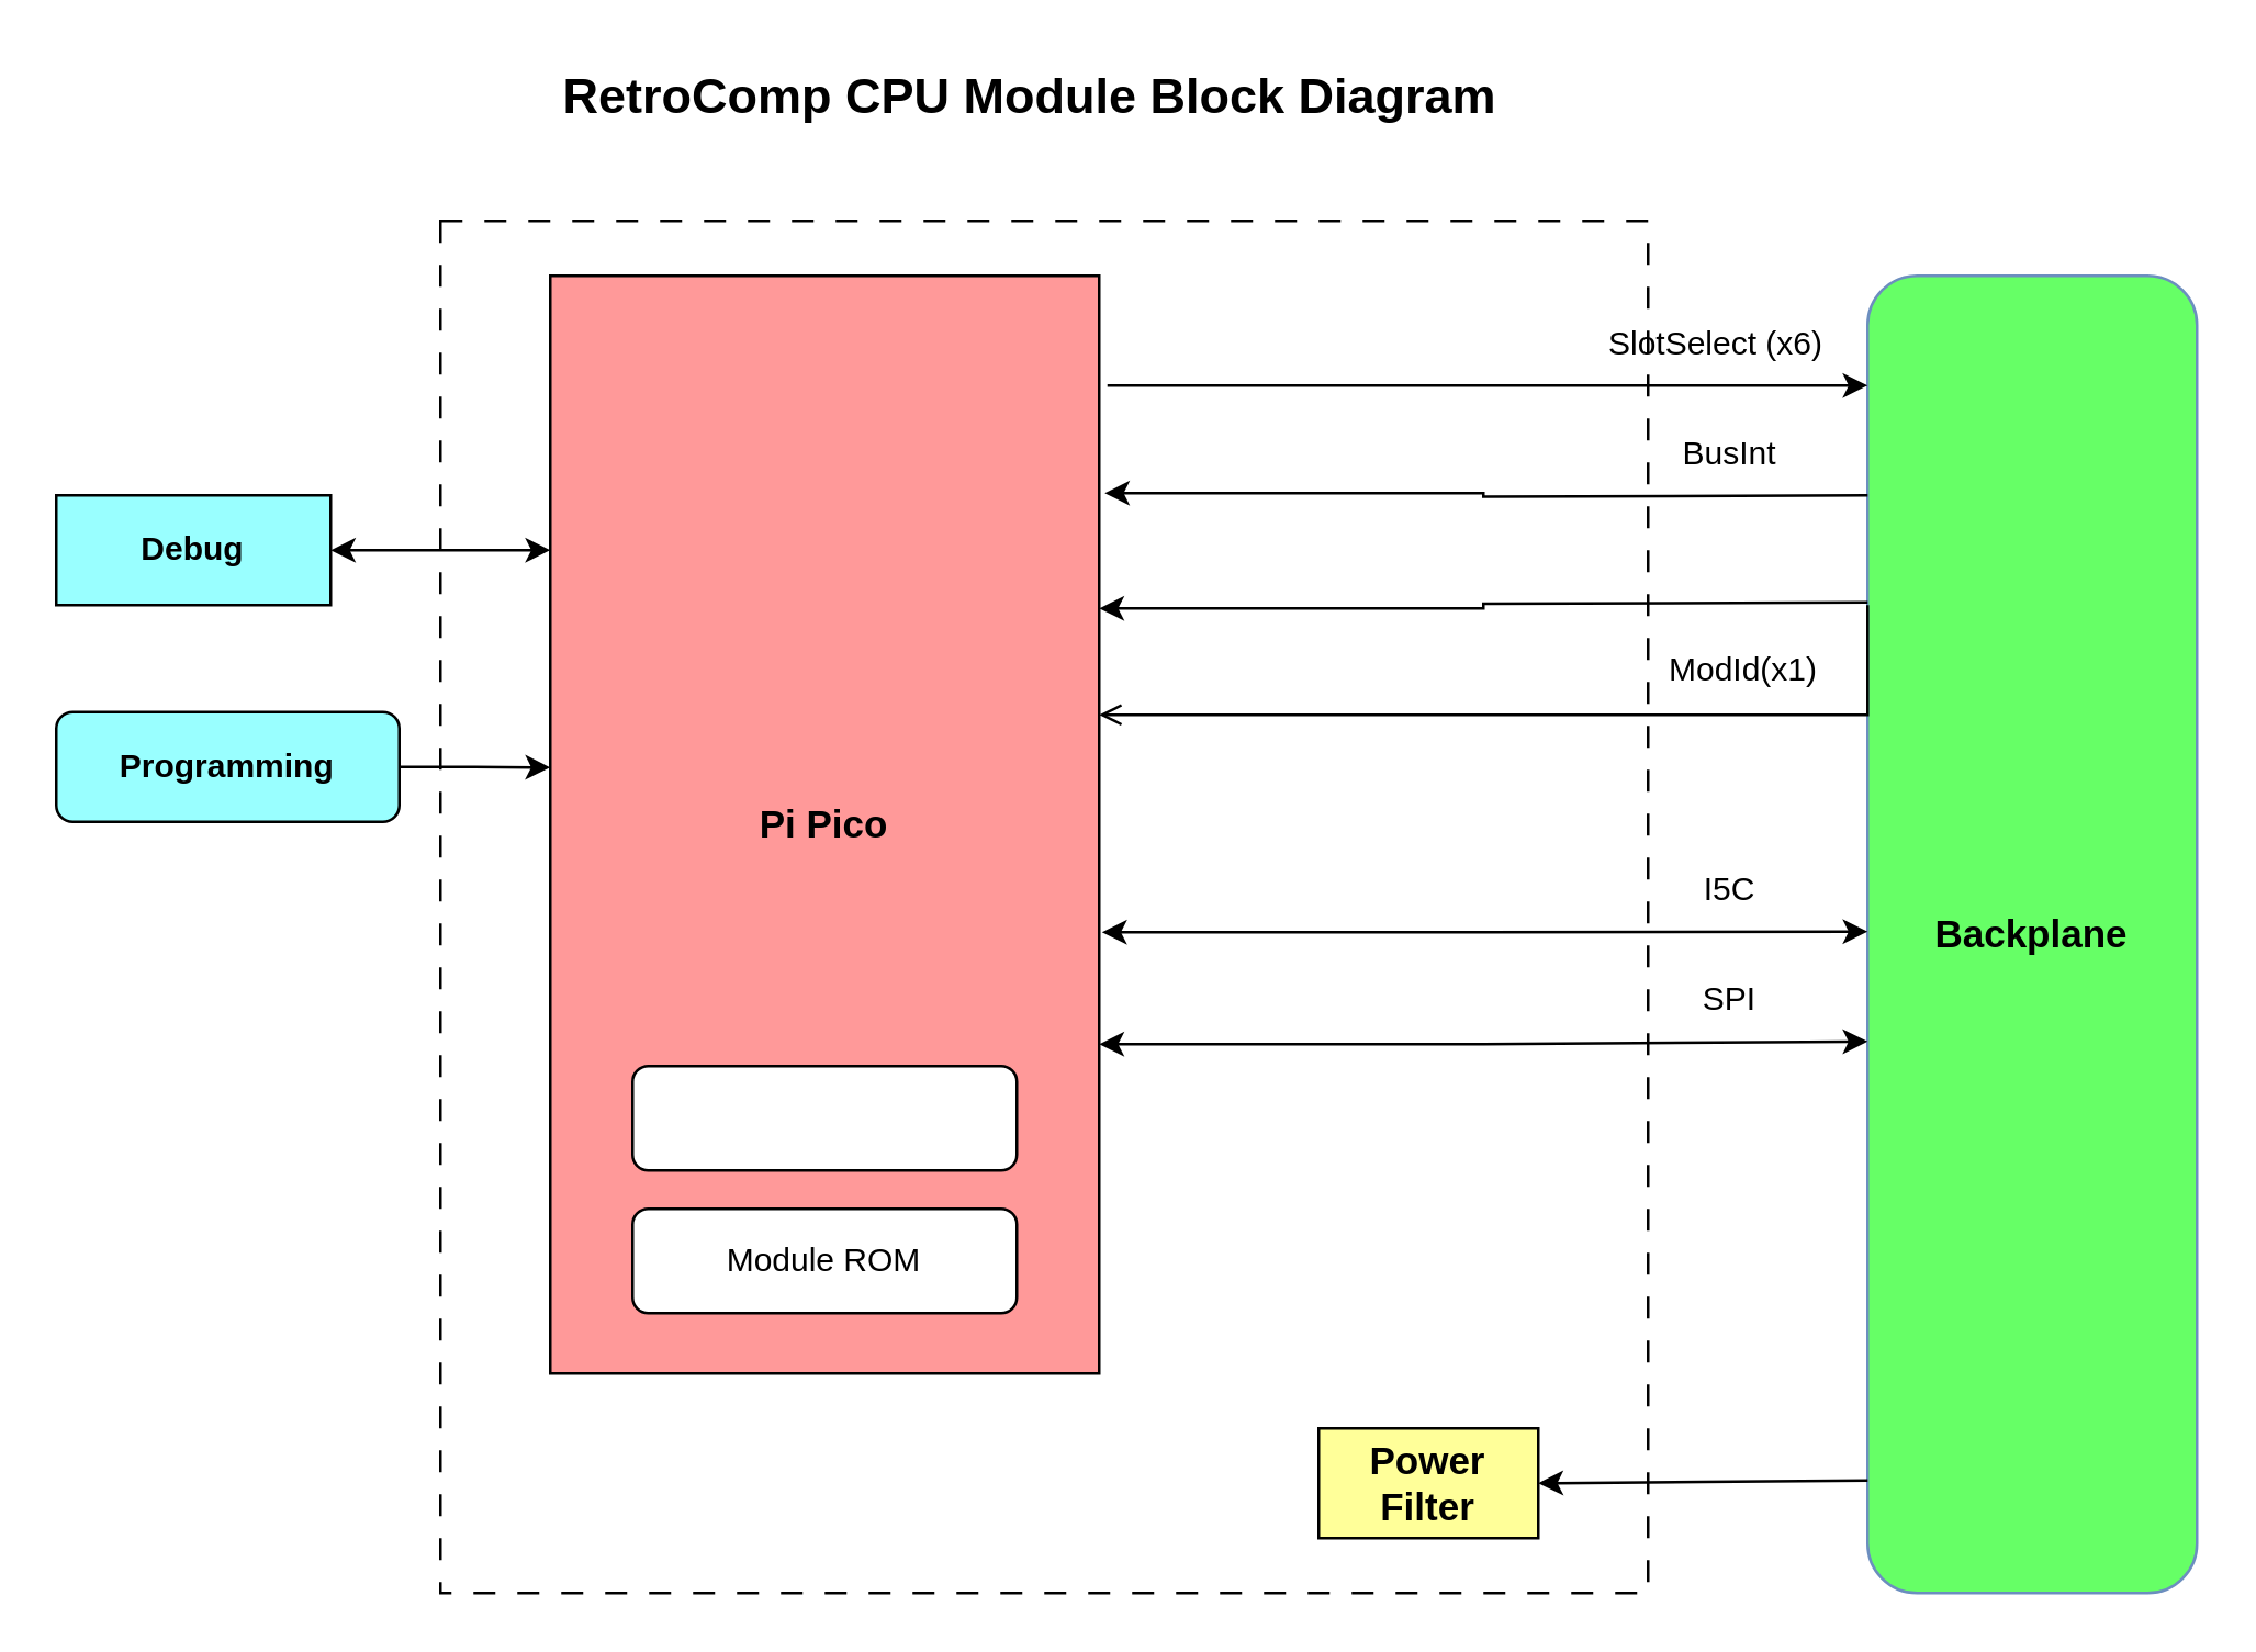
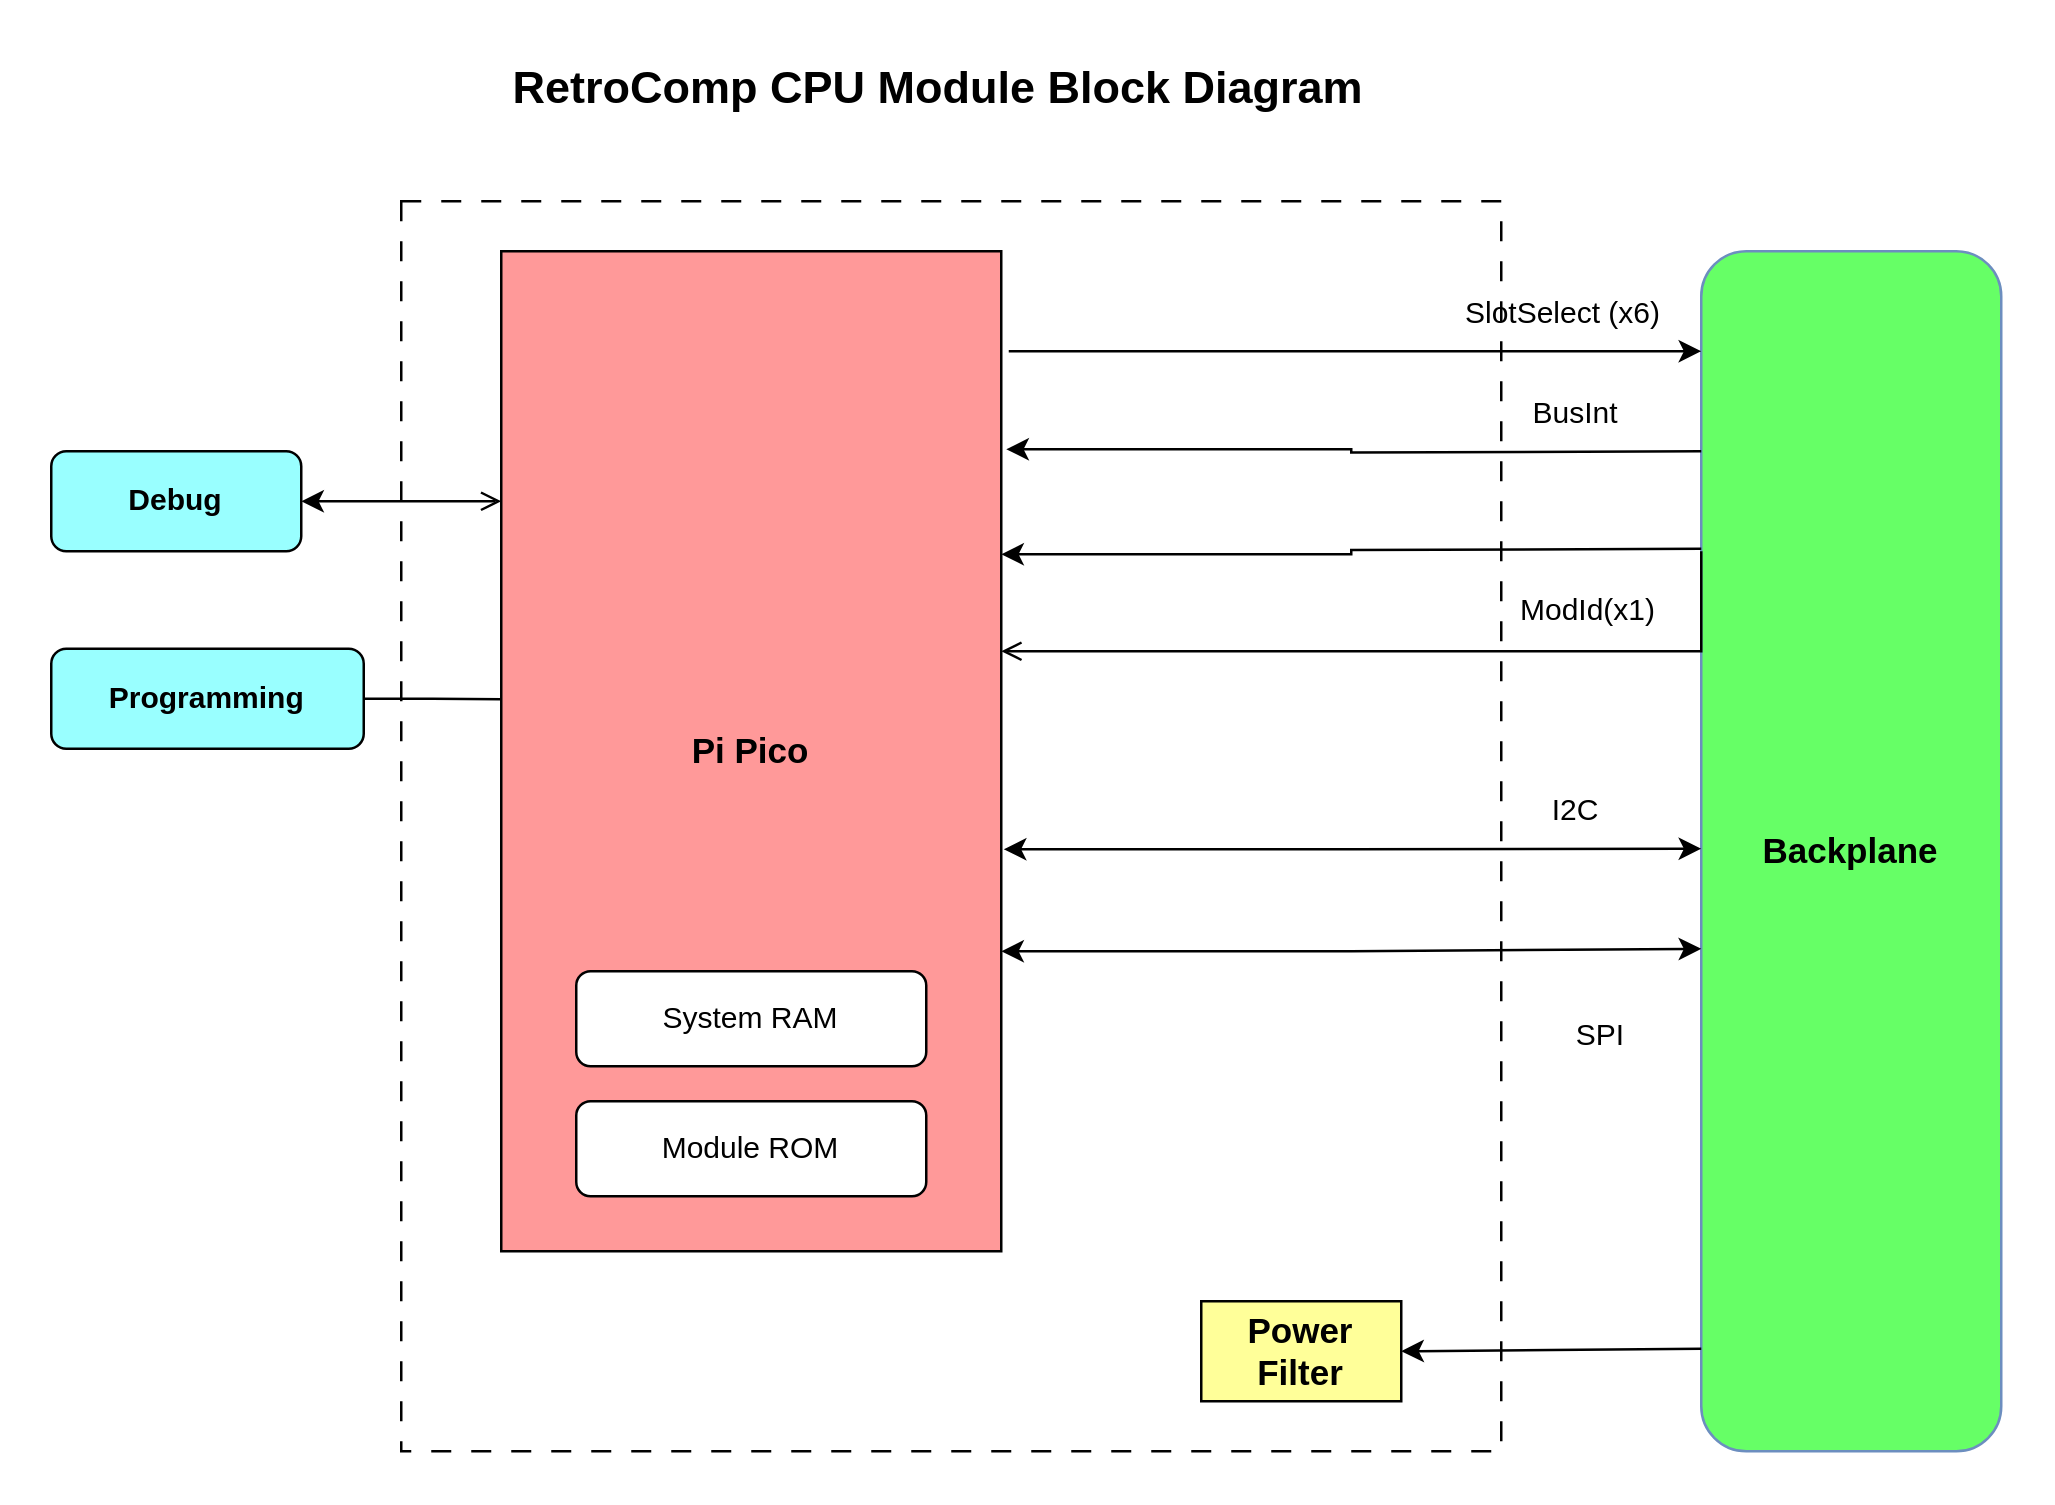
  <mxCell id="0" />
  <mxCell id="1" parent="0" />
  <mxCell id="2" value="" style="rounded=0;whiteSpace=wrap;html=1;dashed=1;dashPattern=8 8;" parent="1" vertex="1"><mxGeometry x="160" y="80" width="440" height="500" as="geometry" /></mxCell>
  <mxCell id="3" value="&lt;b&gt;&lt;font style=&quot;font-size: 14px;&quot;&gt;Backplane&lt;/font&gt;&lt;/b&gt;" style="rounded=1;whiteSpace=wrap;html=1;fillColor=#66FF66;strokeColor=#6c8ebf;" parent="1" vertex="1"><mxGeometry x="680" y="100" width="120" height="480" as="geometry" /></mxCell>
- <mxCell id="4" style="edgeStyle=orthogonalEdgeStyle;rounded=0;orthogonalLoop=1;jettySize=auto;html=1;exitX=1;exitY=0.5;exitDx=0;exitDy=0;entryX=0;entryY=0.25;entryDx=0;entryDy=0;startArrow=classic;startFill=1;" parent="1" source="5" target="6" edge="1"><mxGeometry relative="1" as="geometry" /></mxCell>
- <mxCell id="5" value="&lt;b&gt;Debug&lt;/b&gt;" style="whiteSpace=wrap;html=1;fillColor=#99FFFF;rounded=0;" parent="1" vertex="1"><mxGeometry x="20" y="180" width="100" height="40" as="geometry" /></mxCell>
+ <mxCell id="4" style="edgeStyle=orthogonalEdgeStyle;rounded=0;orthogonalLoop=1;jettySize=auto;html=1;exitX=1;exitY=0.5;exitDx=0;exitDy=0;entryX=0;entryY=0.25;entryDx=0;entryDy=0;startArrow=classic;startFill=1;endArrow=open;" parent="1" source="5" target="6" edge="1"><mxGeometry relative="1" as="geometry" /></mxCell>
+ <mxCell id="5" value="&lt;b&gt;Debug&lt;/b&gt;" style="rounded=1;whiteSpace=wrap;html=1;fillColor=#99FFFF;" parent="1" vertex="1"><mxGeometry x="20" y="180" width="100" height="40" as="geometry" /></mxCell>
  <mxCell id="6" value="&lt;b&gt;&lt;font style=&quot;font-size: 14px;&quot;&gt;Pi Pico&lt;/font&gt;&lt;/b&gt;" style="rounded=0;whiteSpace=wrap;html=1;fillColor=#FF9999;" parent="1" vertex="1"><mxGeometry x="200" y="100" width="200" height="400" as="geometry" /></mxCell>
  <mxCell id="7" value="&lt;span style=&quot;font-size: 14px;&quot;&gt;&lt;b&gt;Power&lt;/b&gt;&lt;/span&gt;&lt;div&gt;&lt;span style=&quot;font-size: 14px;&quot;&gt;&lt;b&gt;Filter&lt;/b&gt;&lt;/span&gt;&lt;/div&gt;" style="rounded=0;whiteSpace=wrap;html=1;fillColor=#FFFF99;" parent="1" vertex="1"><mxGeometry x="480" y="520" width="80" height="40" as="geometry" /></mxCell>
  <mxCell id="8" value="&lt;b&gt;&lt;font style=&quot;font-size: 18px;&quot;&gt;RetroComp CPU Module Block Diagram&lt;/font&gt;&lt;/b&gt;" style="text;html=1;align=center;verticalAlign=middle;whiteSpace=wrap;rounded=0;" parent="1" vertex="1"><mxGeometry x="200" y="20" width="350" height="30" as="geometry" /></mxCell>
  <mxCell id="9" style="edgeStyle=orthogonalEdgeStyle;rounded=0;orthogonalLoop=1;jettySize=auto;html=1;exitX=1;exitY=0.7;exitDx=0;exitDy=0;entryX=0;entryY=0.75;entryDx=0;entryDy=0;startArrow=classic;startFill=1;exitPerimeter=0;" parent="1" edge="1" source="6"><mxGeometry relative="1" as="geometry"><mxPoint x="600" y="379" as="sourcePoint" /><mxPoint x="680" y="379" as="targetPoint" /></mxGeometry></mxCell>
- <mxCell id="10" value="SPI" style="text;html=1;align=center;verticalAlign=middle;whiteSpace=wrap;rounded=0;" parent="1" vertex="1"><mxGeometry x="600" y="349" width="60" height="30" as="geometry" /></mxCell>
+ <mxCell id="10" value="SPI" style="text;html=1;align=center;verticalAlign=middle;whiteSpace=wrap;rounded=0;" parent="1" vertex="1"><mxGeometry x="610" y="399" width="60" height="30" as="geometry" /></mxCell>
  <mxCell id="11" style="edgeStyle=orthogonalEdgeStyle;rounded=0;orthogonalLoop=1;jettySize=auto;html=1;exitX=1.005;exitY=0.598;exitDx=0;exitDy=0;entryX=0;entryY=0.75;entryDx=0;entryDy=0;startArrow=classic;startFill=1;exitPerimeter=0;" parent="1" edge="1" source="6"><mxGeometry relative="1" as="geometry"><mxPoint x="600" y="339" as="sourcePoint" /><mxPoint x="680" y="339" as="targetPoint" /></mxGeometry></mxCell>
- <mxCell id="12" value="I5C" style="text;html=1;align=center;verticalAlign=middle;whiteSpace=wrap;rounded=0;" parent="1" vertex="1"><mxGeometry x="600" y="309" width="60" height="30" as="geometry" /></mxCell>
+ <mxCell id="12" value="I2C" style="text;html=1;align=center;verticalAlign=middle;whiteSpace=wrap;rounded=0;" parent="1" vertex="1"><mxGeometry x="600" y="309" width="60" height="30" as="geometry" /></mxCell>
  <mxCell id="13" style="edgeStyle=orthogonalEdgeStyle;rounded=0;orthogonalLoop=1;jettySize=auto;html=1;exitX=1.01;exitY=0.198;exitDx=0;exitDy=0;entryX=0;entryY=0.75;entryDx=0;entryDy=0;exitPerimeter=0;startArrow=classic;startFill=1;endArrow=none;endFill=0;" parent="1" source="6" edge="1"><mxGeometry relative="1" as="geometry"><mxPoint x="600" y="180" as="sourcePoint" /><mxPoint x="680" y="180" as="targetPoint" /></mxGeometry></mxCell>
  <mxCell id="14" value="BusInt" style="text;html=1;align=center;verticalAlign=middle;whiteSpace=wrap;rounded=0;" parent="1" vertex="1"><mxGeometry x="600" y="150" width="60" height="30" as="geometry" /></mxCell>
  <mxCell id="15" style="edgeStyle=orthogonalEdgeStyle;rounded=0;orthogonalLoop=1;jettySize=auto;html=1;exitX=1;exitY=0.75;exitDx=0;exitDy=0;entryX=1;entryY=0.303;entryDx=0;entryDy=0;entryPerimeter=0;" parent="1" target="6" edge="1"><mxGeometry relative="1" as="geometry"><mxPoint x="680" y="219" as="sourcePoint" /><mxPoint x="600" y="219" as="targetPoint" /></mxGeometry></mxCell>
  <mxCell id="16" style="edgeStyle=orthogonalEdgeStyle;rounded=0;orthogonalLoop=1;jettySize=auto;html=1;exitX=1;exitY=0.75;exitDx=0;exitDy=0;entryX=1;entryY=0.5;entryDx=0;entryDy=0;" parent="1" target="7" edge="1"><mxGeometry relative="1" as="geometry"><mxPoint x="680" y="539" as="sourcePoint" /><mxPoint x="600" y="539" as="targetPoint" /></mxGeometry></mxCell>
  <mxCell id="17" value="&lt;b&gt;Programming&lt;/b&gt;" style="rounded=1;whiteSpace=wrap;html=1;fillColor=#99FFFF;" parent="1" vertex="1"><mxGeometry x="20" y="259" width="125" height="40" as="geometry" /></mxCell>
- <mxCell id="18" style="edgeStyle=orthogonalEdgeStyle;rounded=0;orthogonalLoop=1;jettySize=auto;html=1;exitX=1;exitY=0.5;exitDx=0;exitDy=0;entryX=0;entryY=0.448;entryDx=0;entryDy=0;entryPerimeter=0;" parent="1" source="17" target="6" edge="1"><mxGeometry relative="1" as="geometry" /></mxCell>
+ <mxCell id="18" style="edgeStyle=orthogonalEdgeStyle;rounded=0;orthogonalLoop=1;jettySize=auto;html=1;exitX=1;exitY=0.5;exitDx=0;exitDy=0;entryX=0;entryY=0.448;entryDx=0;entryDy=0;entryPerimeter=0;endArrow=none;" parent="1" source="17" target="6" edge="1"><mxGeometry relative="1" as="geometry" /></mxCell>
  <mxCell id="19" style="edgeStyle=orthogonalEdgeStyle;rounded=0;orthogonalLoop=1;jettySize=auto;html=1;exitX=1.015;exitY=0.1;exitDx=0;exitDy=0;entryX=0;entryY=0.75;entryDx=0;entryDy=0;exitPerimeter=0;" parent="1" source="6" edge="1"><mxGeometry relative="1" as="geometry"><mxPoint x="600" y="140" as="sourcePoint" /><mxPoint x="680" y="140" as="targetPoint" /></mxGeometry></mxCell>
  <mxCell id="20" value="SlotSelect (x6)" style="text;html=1;align=center;verticalAlign=middle;whiteSpace=wrap;rounded=0;" parent="1" vertex="1"><mxGeometry x="570" y="110" width="110" height="30" as="geometry" /></mxCell>
  <mxCell id="21" value="" style="rounded=1;whiteSpace=wrap;html=1;" parent="1" vertex="1"><mxGeometry x="230" y="440" width="140" height="38" as="geometry" /></mxCell>
  <mxCell id="22" value="Module ROM" style="text;html=1;align=center;verticalAlign=middle;whiteSpace=wrap;rounded=0;" parent="1" vertex="1"><mxGeometry x="250" y="444" width="100" height="30" as="geometry" /></mxCell>
  <mxCell id="23" value="" style="rounded=1;whiteSpace=wrap;html=1;" parent="1" vertex="1"><mxGeometry x="230" y="388" width="140" height="38" as="geometry" /></mxCell>
+ <mxCell id="24" value="System RAM" style="text;html=1;align=center;verticalAlign=middle;whiteSpace=wrap;rounded=0;" parent="1" vertex="1"><mxGeometry x="250" y="392" width="100" height="30" as="geometry" /></mxCell>
  <mxCell id="25" style="edgeStyle=orthogonalEdgeStyle;rounded=0;orthogonalLoop=1;jettySize=auto;html=1;exitX=0;exitY=0.25;exitDx=0;exitDy=0;entryX=1;entryY=0.4;entryDx=0;entryDy=0;entryPerimeter=0;endArrow=open;" edge="1" parent="1" source="3" target="6"><mxGeometry relative="1" as="geometry"><Array as="points"><mxPoint x="680" y="260" /></Array></mxGeometry></mxCell>
  <mxCell id="26" value="ModId(x1)" style="text;html=1;align=center;verticalAlign=middle;whiteSpace=wrap;rounded=0;" vertex="1" parent="1"><mxGeometry x="580" y="229" width="110" height="30" as="geometry" /></mxCell>
